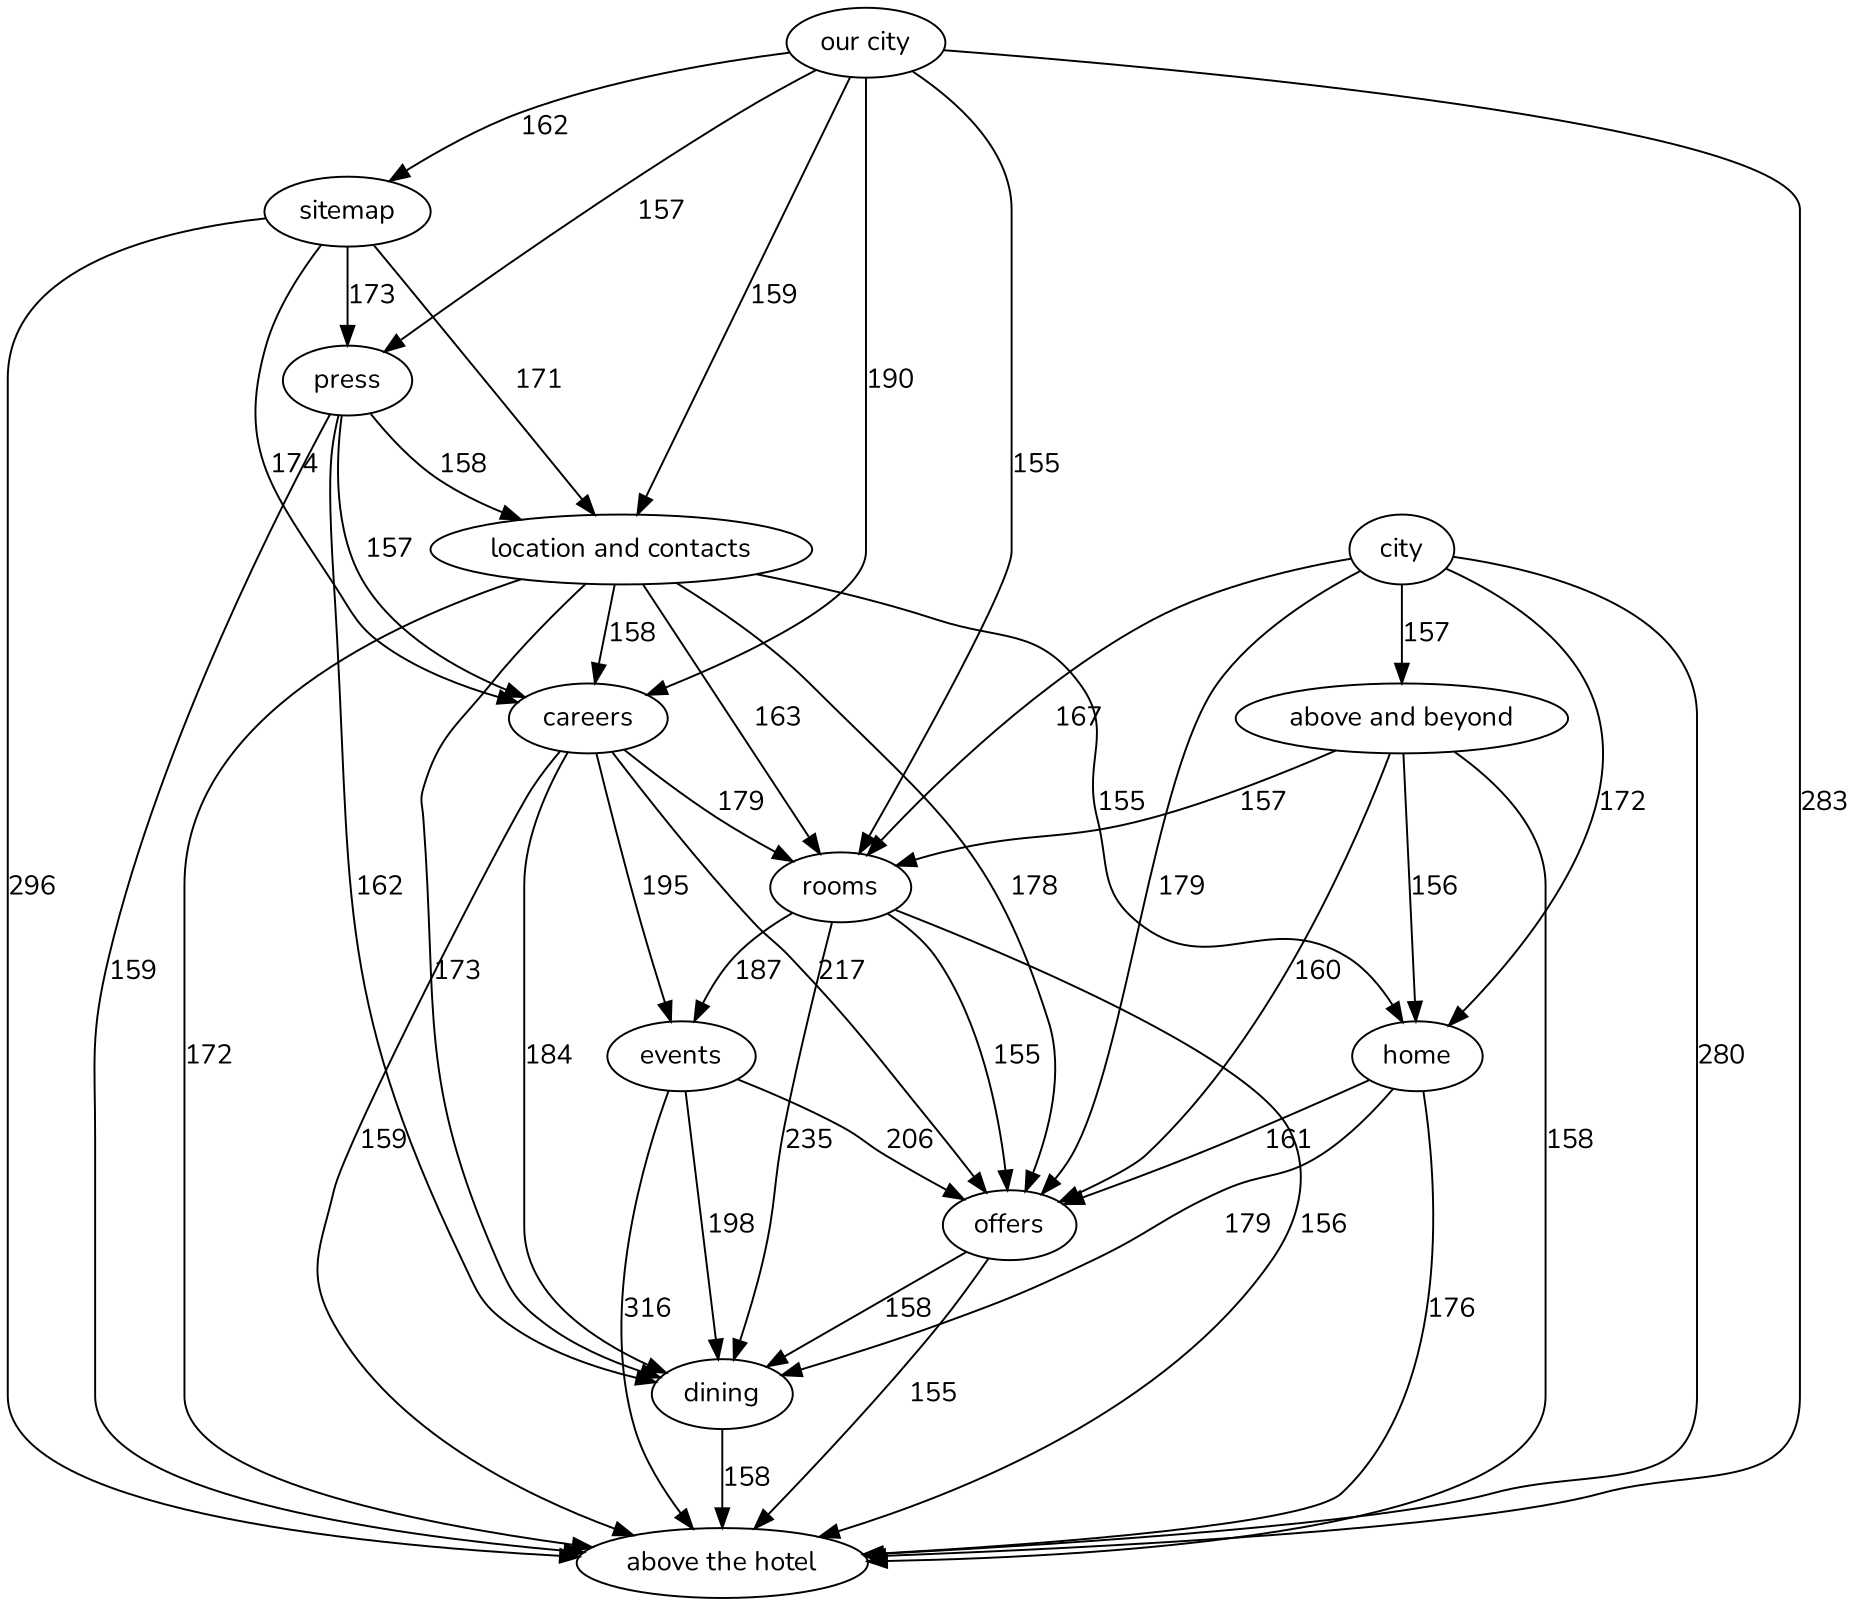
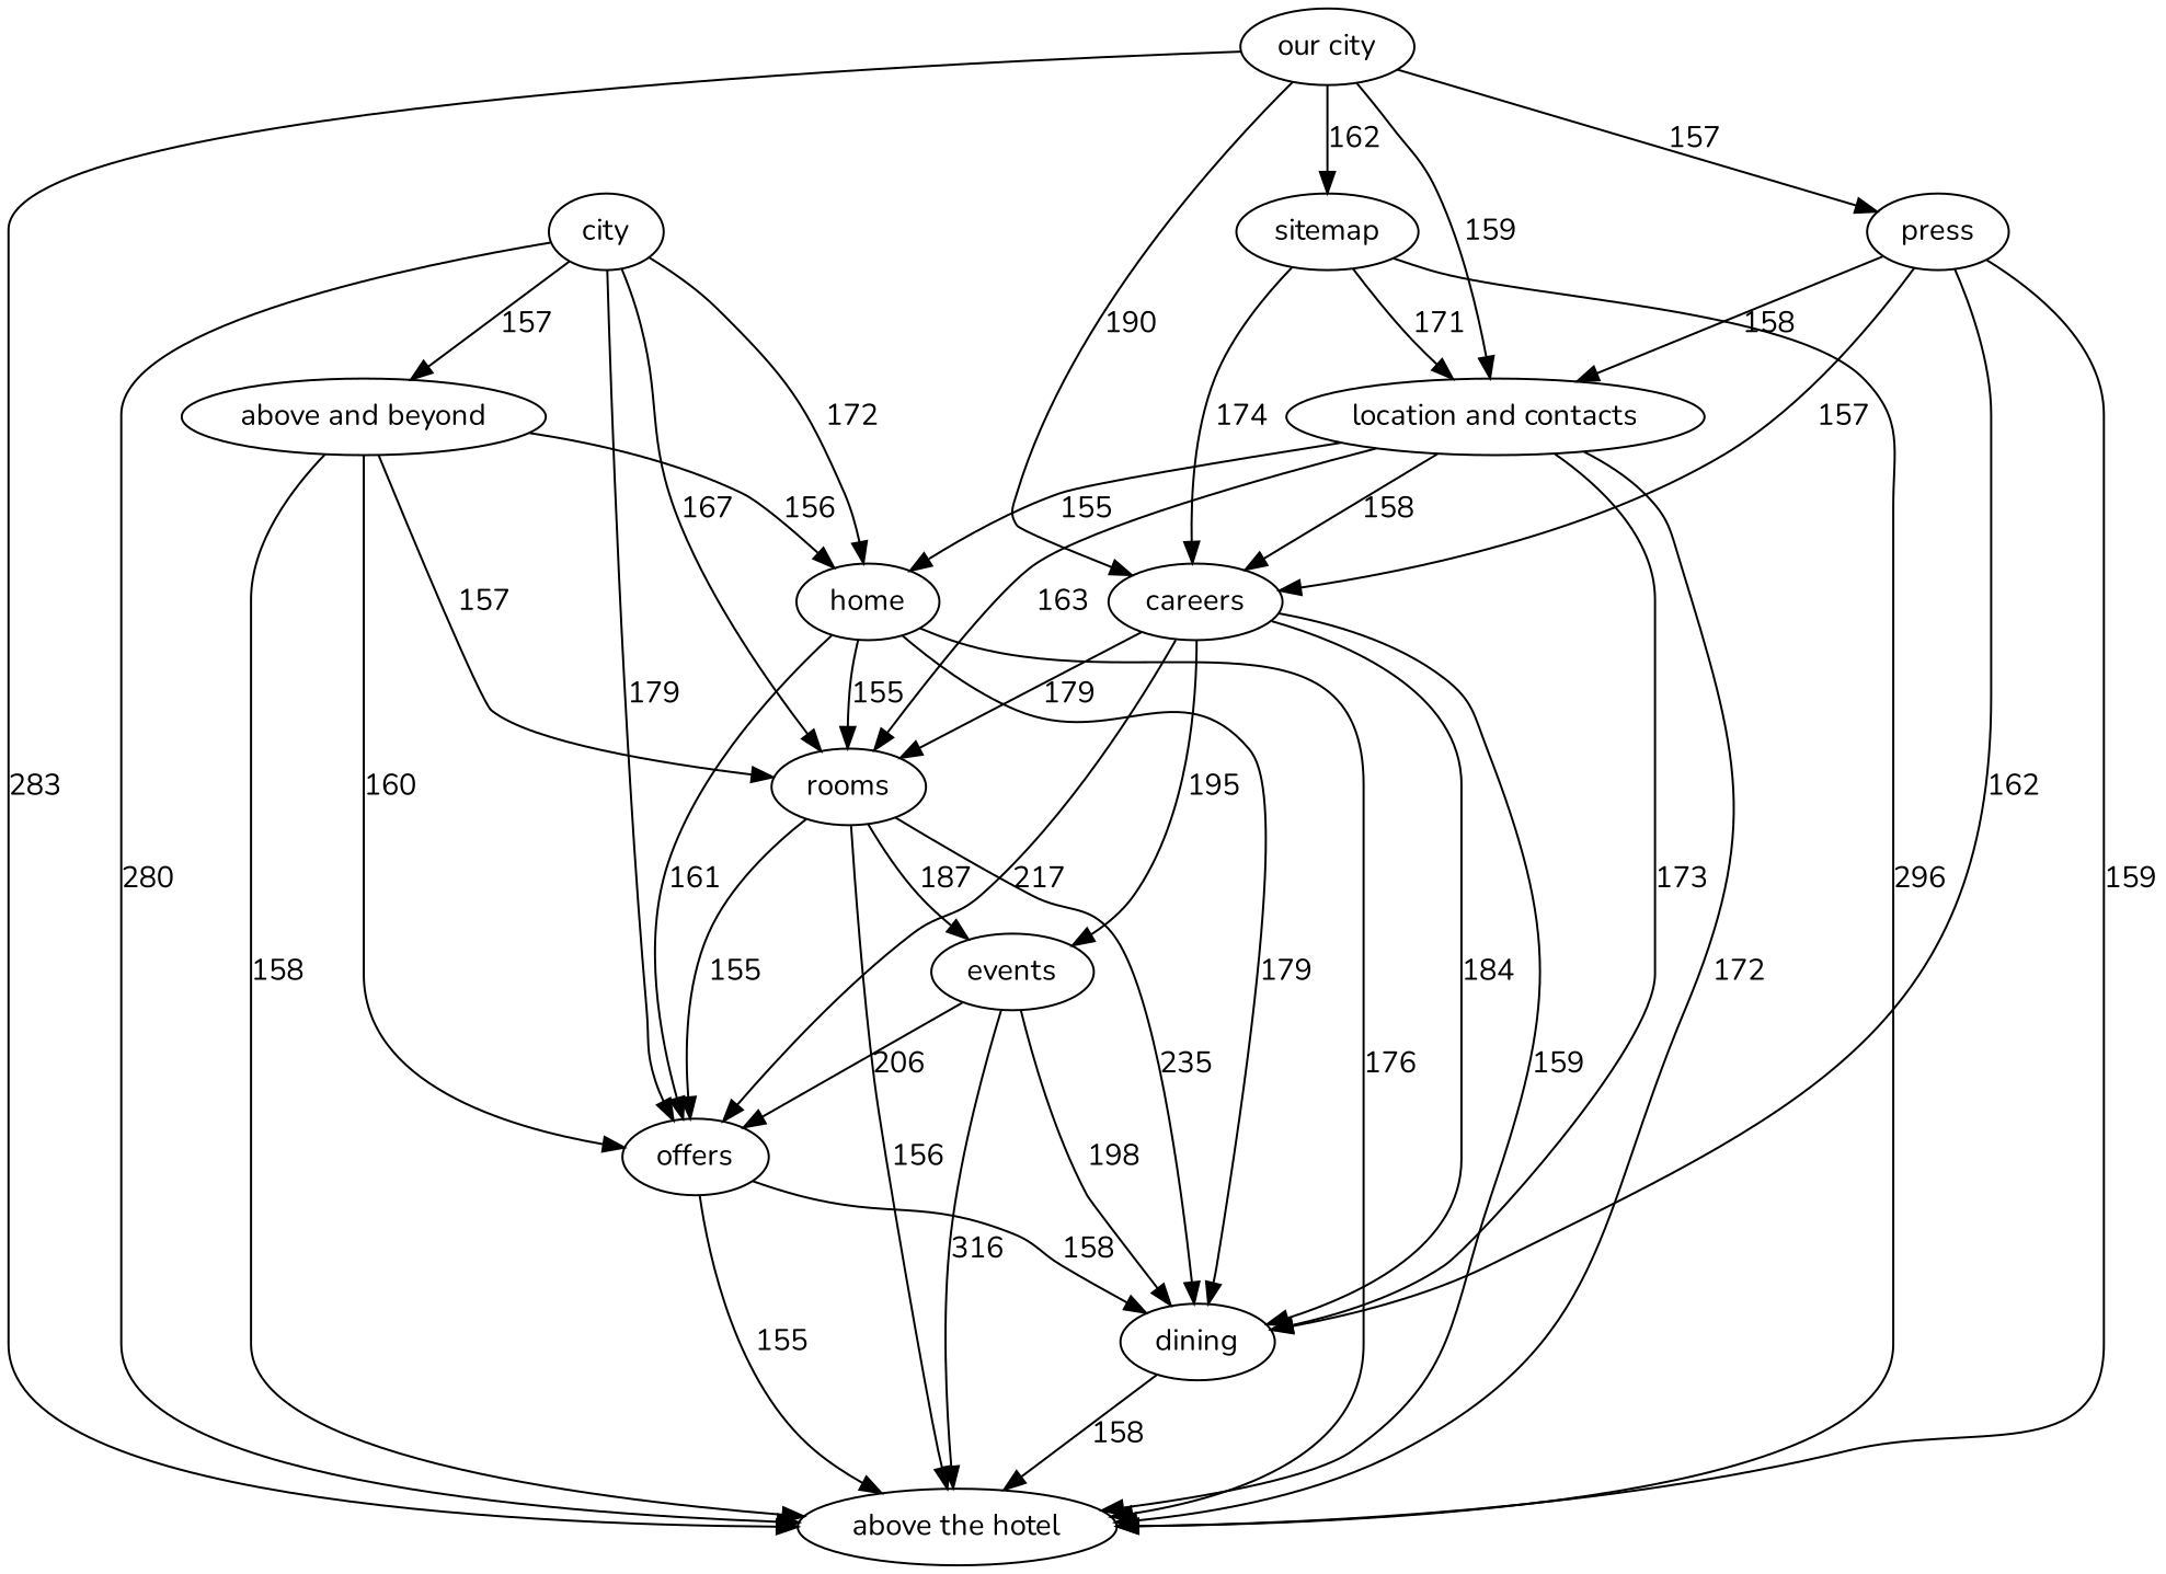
  strict digraph {
    fontname=Nunito
    node [fontname=Nunito]
    edge [fontname=Nunito weight=158]
    n1 [label=city]
    n2 [label="above the hotel"]
    offers
    rooms
    "above and beyond"
    home
    dining
    events
    n9 [label=careers]
    press
    "location and contacts"
    sitemap
    "our city"
    n1 -> n2 [label=280 weight=280]
    n1 -> offers [label=179 weight=179]
    n1 -> rooms [label=167 weight=167]
    n1 -> "above and beyond" [label=157 weight=157]
    n1 -> home [label=172 weight=172]
    offers -> n2 [label=155 weight=155]
    offers -> dining [label=158]
    rooms -> n2 [label=156 weight=156]
    rooms -> offers [label=155 weight=155]
    rooms -> dining [label=235 weight=235]
    rooms -> events [label=187 weight=187]
    "above and beyond" -> n2 [label=158]
    "above and beyond" -> offers [label=160 weight=160]
    "above and beyond" -> rooms [label=157 weight=157]
    "above and beyond" -> home [label=156 weight=156]
    home -> n2 [label=176 weight=176]
    home -> offers [label=161 weight=161]
-   "our city" -> rooms [label=155 weight=155]
+   home -> rooms [label=155 weight=155]
    home -> dining [label=179 weight=179]
    dining -> n2 [label=158]
    events -> n2 [label=316 weight=316]
    events -> offers [label=206 weight=206]
    events -> dining [label=198 weight=198]
    n9 -> n2 [label=159 weight=159]
    n9 -> offers [label=217 weight=217]
    n9 -> rooms [label=179 weight=179]
    n9 -> dining [label=184 weight=184]
    n9 -> events [label=195 weight=195]
    press -> n2 [label=159 weight=159]
    press -> dining [label=162 weight=162]
    press -> n9 [label=157 weight=157]
    press -> "location and contacts" [label=158]
    "location and contacts" -> n2 [label=172 weight=172]
-   "location and contacts" -> offers [label=178 weight=178]
    "location and contacts" -> rooms [label=163 weight=163]
    "location and contacts" -> home [label=155 weight=155]
    "location and contacts" -> dining [label=173 weight=173]
    "location and contacts" -> n9 [label=158]
    sitemap -> n2 [label=296 weight=296]
    sitemap -> n9 [label=174 weight=174]
-   sitemap -> press [label=173 weight=173]
    sitemap -> "location and contacts" [label=171 weight=171]
    "our city" -> n2 [label=283 weight=283]
    "our city" -> n9 [label=190 weight=190]
    "our city" -> press [label=157 weight=157]
    "our city" -> "location and contacts" [label=159 weight=159]
    "our city" -> sitemap [label=162 weight=162]
  }
